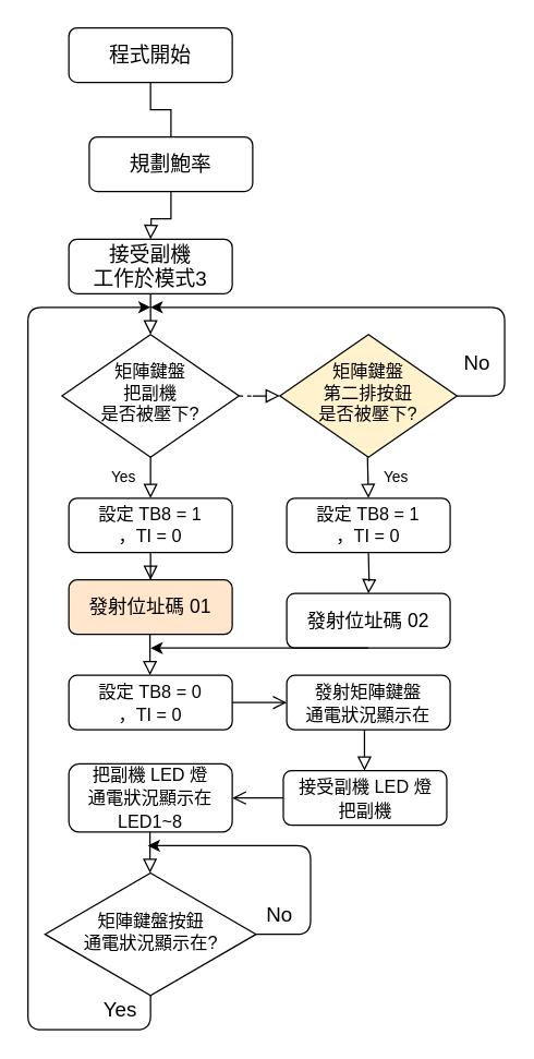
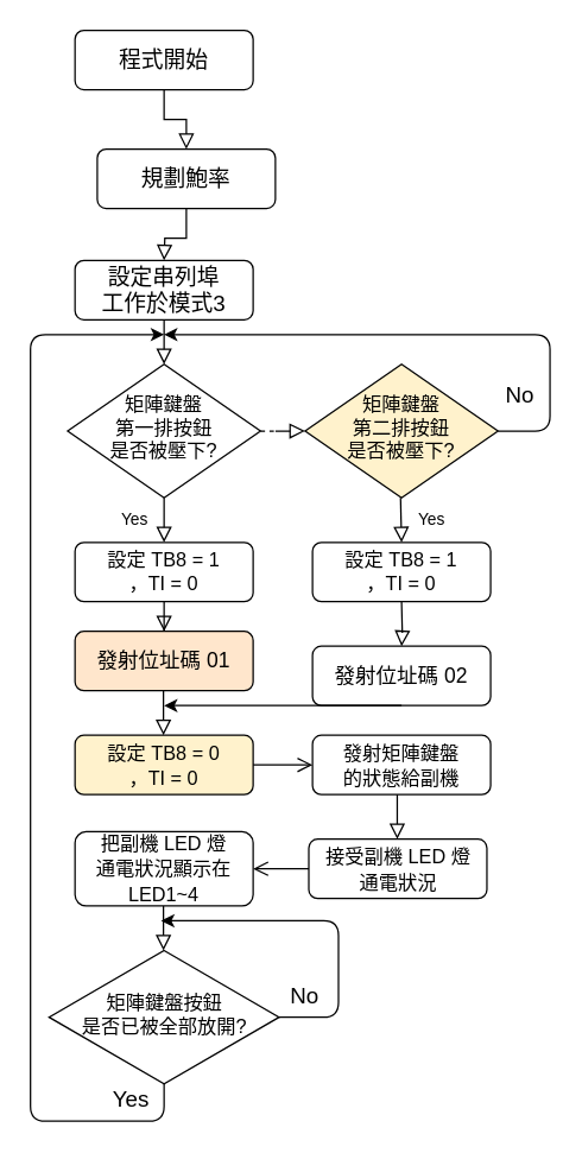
  <mxCell id="0" />
  <mxCell id="1" parent="0" />
- <mxCell id="2" value="" style="rounded=0;html=1;jettySize=auto;orthogonalLoop=1;fontSize=11;endArrow=none;endFill=0;endSize=8;strokeWidth=1;shadow=0;labelBackgroundColor=none;edgeStyle=orthogonalEdgeStyle;entryX=0.5;entryY=0;entryDx=0;entryDy=0;" parent="1" source="3" target="12" edge="1"><mxGeometry relative="1" as="geometry"><mxPoint x="110" y="105" as="targetPoint" /></mxGeometry></mxCell>
+ <mxCell id="2" value="" style="rounded=0;html=1;jettySize=auto;orthogonalLoop=1;fontSize=11;endArrow=block;endFill=0;endSize=8;strokeWidth=1;shadow=0;labelBackgroundColor=none;edgeStyle=orthogonalEdgeStyle;entryX=0.5;entryY=0;entryDx=0;entryDy=0;" parent="1" source="3" target="12" edge="1"><mxGeometry relative="1" as="geometry"><mxPoint x="110" y="105" as="targetPoint" /></mxGeometry></mxCell>
  <mxCell id="3" value="程式開始" style="rounded=1;whiteSpace=wrap;html=1;fontSize=15;glass=0;strokeWidth=1;shadow=0;" parent="1" vertex="1"><mxGeometry x="50" y="20" width="120" height="40" as="geometry" /></mxCell>
  <mxCell id="4" value="Yes" style="rounded=0;html=1;jettySize=auto;orthogonalLoop=1;fontSize=11;endArrow=block;endFill=0;endSize=8;strokeWidth=1;shadow=0;labelBackgroundColor=none;edgeStyle=orthogonalEdgeStyle;entryX=0.5;entryY=0;entryDx=0;entryDy=0;" parent="1" source="5" target="18" edge="1"><mxGeometry y="20" relative="1" as="geometry"><mxPoint as="offset" /><mxPoint x="111.25" y="365" as="targetPoint" /></mxGeometry></mxCell>
- <mxCell id="5" value="矩陣鍵盤&lt;br style=&quot;font-size: 13px;&quot;&gt;把副機&lt;br style=&quot;font-size: 13px;&quot;&gt;是否被壓下?" style="rhombus;whiteSpace=wrap;html=1;shadow=0;fontFamily=Helvetica;fontSize=13;align=center;strokeWidth=1;spacing=6;spacingTop=-4;" parent="1" vertex="1"><mxGeometry x="45" y="245" width="130" height="90" as="geometry" /></mxCell>
+ <mxCell id="5" value="矩陣鍵盤&lt;br style=&quot;font-size: 13px;&quot;&gt;第一排按鈕&lt;br style=&quot;font-size: 13px;&quot;&gt;是否被壓下?" style="rhombus;whiteSpace=wrap;html=1;shadow=0;fontFamily=Helvetica;fontSize=13;align=center;strokeWidth=1;spacing=6;spacingTop=-4;" parent="1" vertex="1"><mxGeometry x="45" y="245" width="130" height="90" as="geometry" /></mxCell>
  <mxCell id="6" value="" style="rounded=0;html=1;jettySize=auto;orthogonalLoop=1;fontSize=11;endArrow=block;endFill=0;endSize=8;strokeWidth=1;shadow=0;labelBackgroundColor=none;edgeStyle=orthogonalEdgeStyle;exitX=0.5;exitY=1;exitDx=0;exitDy=0;" parent="1" source="18" target="7" edge="1"><mxGeometry x="0.333" y="20" relative="1" as="geometry"><mxPoint as="offset" /><mxPoint x="111.25" y="445" as="sourcePoint" /></mxGeometry></mxCell>
  <mxCell id="7" value="發射位址碼 01" style="rounded=1;whiteSpace=wrap;html=1;fontSize=14;glass=0;strokeWidth=1;shadow=0;fillColor=#ffe6cc;" parent="1" vertex="1"><mxGeometry x="50" y="425" width="120" height="40" as="geometry" /></mxCell>
  <mxCell id="8" value="&lt;span style=&quot;font-size: 13px&quot;&gt;設定 TB8 = 1&lt;/span&gt;&lt;br style=&quot;font-size: 13px&quot;&gt;&lt;span style=&quot;font-size: 13px&quot;&gt;，TI = 0&lt;/span&gt;" style="rounded=1;whiteSpace=wrap;html=1;fontSize=12;glass=0;strokeWidth=1;shadow=0;" parent="1" vertex="1"><mxGeometry x="210" y="365" width="120" height="40" as="geometry" /></mxCell>
  <mxCell id="9" value="" style="rounded=0;html=1;jettySize=auto;orthogonalLoop=1;fontSize=11;endArrow=block;endFill=0;endSize=8;strokeWidth=1;shadow=0;labelBackgroundColor=none;edgeStyle=orthogonalEdgeStyle;" edge="1" parent="1" source="10"><mxGeometry relative="1" as="geometry"><mxPoint x="110" y="245" as="targetPoint" /></mxGeometry></mxCell>
- <mxCell id="10" value="接受副機&lt;br&gt;工作於模式3" style="rounded=1;whiteSpace=wrap;html=1;fontSize=15;glass=0;strokeWidth=1;shadow=0;" vertex="1" parent="1"><mxGeometry x="50" y="175" width="120" height="40" as="geometry" /></mxCell>
+ <mxCell id="10" value="設定串列埠&lt;br&gt;工作於模式3" style="rounded=1;whiteSpace=wrap;html=1;fontSize=15;glass=0;strokeWidth=1;shadow=0;" vertex="1" parent="1"><mxGeometry x="50" y="175" width="120" height="40" as="geometry" /></mxCell>
  <mxCell id="11" value="" style="rounded=0;html=1;jettySize=auto;orthogonalLoop=1;fontSize=11;endArrow=block;endFill=0;endSize=8;strokeWidth=1;shadow=0;labelBackgroundColor=none;edgeStyle=orthogonalEdgeStyle;" edge="1" parent="1" source="12"><mxGeometry relative="1" as="geometry"><mxPoint x="110" y="175" as="targetPoint" /></mxGeometry></mxCell>
  <mxCell id="12" value="規劃鮑率" style="rounded=1;whiteSpace=wrap;html=1;fontSize=15;glass=0;strokeWidth=1;shadow=0;" vertex="1" parent="1"><mxGeometry x="65" y="100" width="120" height="40" as="geometry" /></mxCell>
  <mxCell id="13" value="矩陣鍵盤&lt;br style=&quot;font-size: 13px;&quot;&gt;第二排按鈕&lt;br style=&quot;font-size: 13px;&quot;&gt;是否被壓下?" style="rhombus;whiteSpace=wrap;html=1;shadow=0;fontFamily=Helvetica;fontSize=13;align=center;strokeWidth=1;spacing=6;spacingTop=-4;fillColor=#fff2cc;" vertex="1" parent="1"><mxGeometry x="205" y="245" width="130" height="90" as="geometry" /></mxCell>
  <mxCell id="14" value="" style="endArrow=classic;html=1;fontSize=15;exitX=1;exitY=0.5;exitDx=0;exitDy=0;" edge="1" parent="1" source="13"><mxGeometry width="50" height="50" relative="1" as="geometry"><mxPoint x="210" y="175" as="sourcePoint" /><mxPoint x="110" y="225" as="targetPoint" /><Array as="points"><mxPoint x="370" y="290" /><mxPoint x="370" y="225" /><mxPoint x="340" y="225" /></Array></mxGeometry></mxCell>
  <mxCell id="15" value="No" style="text;html=1;strokeColor=none;fillColor=none;align=center;verticalAlign=middle;whiteSpace=wrap;rounded=0;fontSize=15;" vertex="1" parent="1"><mxGeometry x="330" y="255" width="40" height="20" as="geometry" /></mxCell>
  <mxCell id="16" value="" style="rounded=0;html=1;jettySize=auto;orthogonalLoop=1;fontSize=11;endArrow=block;endFill=0;endSize=8;strokeWidth=1;shadow=0;labelBackgroundColor=none;edgeStyle=orthogonalEdgeStyle;exitX=1;exitY=0.5;exitDx=0;exitDy=0;dashed=1;" edge="1" parent="1" source="5" target="13"><mxGeometry relative="1" as="geometry"><mxPoint x="190" y="315" as="targetPoint" /><mxPoint x="180" y="285" as="sourcePoint" /></mxGeometry></mxCell>
  <mxCell id="17" value="Yes" style="rounded=0;html=1;jettySize=auto;orthogonalLoop=1;fontSize=11;endArrow=block;endFill=0;endSize=8;strokeWidth=1;shadow=0;labelBackgroundColor=none;edgeStyle=orthogonalEdgeStyle;entryX=0.5;entryY=0;entryDx=0;entryDy=0;" edge="1" parent="1" target="8"><mxGeometry y="20" relative="1" as="geometry"><mxPoint as="offset" /><mxPoint x="269.33" y="335" as="sourcePoint" /><mxPoint x="270.58" y="365" as="targetPoint" /></mxGeometry></mxCell>
  <mxCell id="18" value="&lt;span style=&quot;font-size: 13px&quot;&gt;設定 TB8 = 1&lt;/span&gt;&lt;br style=&quot;font-size: 13px&quot;&gt;&lt;span style=&quot;font-size: 13px&quot;&gt;，TI = 0&lt;/span&gt;" style="rounded=1;whiteSpace=wrap;html=1;fontSize=12;glass=0;strokeWidth=1;shadow=0;" vertex="1" parent="1"><mxGeometry x="50" y="365" width="120" height="40" as="geometry" /></mxCell>
  <mxCell id="19" value="" style="rounded=0;html=1;jettySize=auto;orthogonalLoop=1;fontSize=11;endArrow=block;endFill=0;endSize=8;strokeWidth=1;shadow=0;labelBackgroundColor=none;edgeStyle=orthogonalEdgeStyle;exitX=0.5;exitY=1;exitDx=0;exitDy=0;" edge="1" parent="1" target="20"><mxGeometry x="0.333" y="20" relative="1" as="geometry"><mxPoint as="offset" /><mxPoint x="270" y="405" as="sourcePoint" /></mxGeometry></mxCell>
  <mxCell id="20" value="&lt;span style=&quot;font-size: 14px&quot;&gt;發射位址碼 02&lt;/span&gt;" style="rounded=1;whiteSpace=wrap;html=1;fontSize=12;glass=0;strokeWidth=1;shadow=0;" vertex="1" parent="1"><mxGeometry x="210" y="435" width="120" height="40" as="geometry" /></mxCell>
  <mxCell id="21" value="" style="rounded=0;html=1;jettySize=auto;orthogonalLoop=1;fontSize=11;endArrow=block;endFill=0;endSize=8;strokeWidth=1;shadow=0;labelBackgroundColor=none;edgeStyle=orthogonalEdgeStyle;" edge="1" parent="1"><mxGeometry relative="1" as="geometry"><mxPoint x="109.58" y="495" as="targetPoint" /><mxPoint x="109.58" y="465" as="sourcePoint" /></mxGeometry></mxCell>
- <mxCell id="22" value="&lt;span style=&quot;font-size: 13px&quot;&gt;設定 TB8 = 0&lt;/span&gt;&lt;br style=&quot;font-size: 13px&quot;&gt;&lt;span style=&quot;font-size: 13px&quot;&gt;，TI = 0&lt;/span&gt;" style="rounded=1;whiteSpace=wrap;html=1;fontSize=14;glass=0;strokeWidth=1;shadow=0;" vertex="1" parent="1"><mxGeometry x="50" y="495" width="120" height="40" as="geometry" /></mxCell>
+ <mxCell id="22" value="&lt;span style=&quot;font-size: 13px&quot;&gt;設定 TB8 = 0&lt;/span&gt;&lt;br style=&quot;font-size: 13px&quot;&gt;&lt;span style=&quot;font-size: 13px&quot;&gt;，TI = 0&lt;/span&gt;" style="rounded=1;whiteSpace=wrap;html=1;fontSize=14;glass=0;strokeWidth=1;shadow=0;fillColor=#fff2cc;" vertex="1" parent="1"><mxGeometry x="50" y="495" width="120" height="40" as="geometry" /></mxCell>
  <mxCell id="23" value="" style="endArrow=classic;html=1;fontSize=14;exitX=0.5;exitY=1;exitDx=0;exitDy=0;" edge="1" parent="1" source="20"><mxGeometry width="50" height="50" relative="1" as="geometry"><mxPoint x="239" y="555" as="sourcePoint" /><mxPoint x="110" y="475" as="targetPoint" /><Array as="points"><mxPoint x="270" y="475" /></Array></mxGeometry></mxCell>
- <mxCell id="24" value="&lt;span style=&quot;font-size: 13px&quot;&gt;發射矩陣鍵盤&lt;br&gt;&lt;/span&gt;&lt;span style=&quot;font-size: 13px&quot;&gt;通電狀況顯示在&lt;br&gt;&lt;/span&gt;" style="rounded=1;whiteSpace=wrap;html=1;fontSize=14;glass=0;strokeWidth=1;shadow=0;" vertex="1" parent="1"><mxGeometry x="210" y="495" width="120" height="40" as="geometry" /></mxCell>
+ <mxCell id="24" value="&lt;span style=&quot;font-size: 13px&quot;&gt;發射矩陣鍵盤&lt;br&gt;&lt;/span&gt;&lt;span style=&quot;font-size: 13px&quot;&gt;的狀態給副機&lt;br&gt;&lt;/span&gt;" style="rounded=1;whiteSpace=wrap;html=1;fontSize=14;glass=0;strokeWidth=1;shadow=0;" vertex="1" parent="1"><mxGeometry x="210" y="495" width="120" height="40" as="geometry" /></mxCell>
  <mxCell id="25" value="" style="rounded=0;html=1;jettySize=auto;orthogonalLoop=1;fontSize=11;endArrow=block;endFill=0;endSize=8;strokeWidth=1;shadow=0;labelBackgroundColor=none;edgeStyle=orthogonalEdgeStyle;" edge="1" parent="1"><mxGeometry relative="1" as="geometry"><mxPoint x="267.08" y="565" as="targetPoint" /><mxPoint x="267.08" y="535" as="sourcePoint" /></mxGeometry></mxCell>
- <mxCell id="26" value="&lt;span style=&quot;font-size: 13px&quot;&gt;接受副機 LED 燈&lt;br&gt;把副機&lt;/span&gt;" style="rounded=1;whiteSpace=wrap;html=1;fontSize=14;glass=0;strokeWidth=1;shadow=0;" vertex="1" parent="1"><mxGeometry x="207.5" y="565" width="120" height="40" as="geometry" /></mxCell>
- <mxCell id="27" value="&lt;span style=&quot;font-size: 13px&quot;&gt;把副機 LED 燈&lt;br&gt;通電狀況顯示在&lt;br&gt;LED1~8&lt;br&gt;&lt;/span&gt;" style="rounded=1;whiteSpace=wrap;html=1;fontSize=14;glass=0;strokeWidth=1;shadow=0;" vertex="1" parent="1"><mxGeometry x="50" y="560" width="120" height="50" as="geometry" /></mxCell>
- <mxCell id="28" value="矩陣鍵盤按鈕&lt;br style=&quot;font-size: 13px&quot;&gt;通電狀況顯示在?" style="rhombus;whiteSpace=wrap;html=1;shadow=0;fontFamily=Helvetica;fontSize=13;align=center;strokeWidth=1;spacing=6;spacingTop=-4;" vertex="1" parent="1"><mxGeometry x="32.5" y="640" width="155" height="90" as="geometry" /></mxCell>
+ <mxCell id="26" value="&lt;span style=&quot;font-size: 13px&quot;&gt;接受副機 LED 燈&lt;br&gt;通電狀況&lt;/span&gt;" style="rounded=1;whiteSpace=wrap;html=1;fontSize=14;glass=0;strokeWidth=1;shadow=0;" vertex="1" parent="1"><mxGeometry x="207.5" y="565" width="120" height="40" as="geometry" /></mxCell>
+ <mxCell id="27" value="&lt;span style=&quot;font-size: 13px&quot;&gt;把副機 LED 燈&lt;br&gt;通電狀況顯示在&lt;br&gt;LED1~4&lt;br&gt;&lt;/span&gt;" style="rounded=1;whiteSpace=wrap;html=1;fontSize=14;glass=0;strokeWidth=1;shadow=0;" vertex="1" parent="1"><mxGeometry x="50" y="560" width="120" height="50" as="geometry" /></mxCell>
+ <mxCell id="28" value="矩陣鍵盤按鈕&lt;br style=&quot;font-size: 13px&quot;&gt;是否已被全部放開?" style="rhombus;whiteSpace=wrap;html=1;shadow=0;fontFamily=Helvetica;fontSize=13;align=center;strokeWidth=1;spacing=6;spacingTop=-4;" vertex="1" parent="1"><mxGeometry x="32.5" y="640" width="155" height="90" as="geometry" /></mxCell>
  <mxCell id="29" value="" style="rounded=0;html=1;jettySize=auto;orthogonalLoop=1;fontSize=11;endArrow=block;endFill=0;endSize=8;strokeWidth=1;shadow=0;labelBackgroundColor=none;edgeStyle=orthogonalEdgeStyle;" edge="1" parent="1"><mxGeometry relative="1" as="geometry"><mxPoint x="109.58" y="640" as="targetPoint" /><mxPoint x="109.58" y="610" as="sourcePoint" /></mxGeometry></mxCell>
  <mxCell id="30" value="" style="endArrow=classic;html=1;fontSize=14;exitX=1;exitY=0.5;exitDx=0;exitDy=0;" edge="1" parent="1" source="28"><mxGeometry width="50" height="50" relative="1" as="geometry"><mxPoint x="207.5" y="530" as="sourcePoint" /><mxPoint x="108" y="620" as="targetPoint" /><Array as="points"><mxPoint x="227.5" y="685" /><mxPoint x="227.5" y="620" /></Array></mxGeometry></mxCell>
  <mxCell id="31" value="No" style="text;html=1;strokeColor=none;fillColor=none;align=center;verticalAlign=middle;whiteSpace=wrap;rounded=0;fontSize=15;" vertex="1" parent="1"><mxGeometry x="185" y="660" width="40" height="20" as="geometry" /></mxCell>
  <mxCell id="32" value="" style="endArrow=classic;html=1;fontSize=14;exitX=0.5;exitY=1;exitDx=0;exitDy=0;" edge="1" parent="1" source="28"><mxGeometry width="50" height="50" relative="1" as="geometry"><mxPoint x="100" y="945" as="sourcePoint" /><mxPoint x="110" y="225" as="targetPoint" /><Array as="points"><mxPoint x="110" y="755" /><mxPoint x="20" y="755" /><mxPoint x="20" y="225" /></Array></mxGeometry></mxCell>
  <mxCell id="33" value="Yes" style="text;html=1;strokeColor=none;fillColor=none;align=center;verticalAlign=middle;whiteSpace=wrap;rounded=0;fontSize=15;" vertex="1" parent="1"><mxGeometry x="67.5" y="730" width="40" height="20" as="geometry" /></mxCell>
  <mxCell id="34" value="" style="rounded=0;html=1;jettySize=auto;orthogonalLoop=1;fontSize=11;endArrow=open;endFill=0;endSize=8;strokeWidth=1;shadow=0;labelBackgroundColor=none;edgeStyle=orthogonalEdgeStyle;entryX=0;entryY=0.5;entryDx=0;entryDy=0;exitX=1;exitY=0.5;exitDx=0;exitDy=0;" edge="1" parent="1" source="22" target="24"><mxGeometry relative="1" as="geometry"><mxPoint x="119.58" y="575" as="targetPoint" /><mxPoint x="119.58" y="545" as="sourcePoint" /><Array as="points" /></mxGeometry></mxCell>
  <mxCell id="35" value="" style="rounded=0;html=1;jettySize=auto;orthogonalLoop=1;fontSize=11;endArrow=open;endFill=0;endSize=8;strokeWidth=1;shadow=0;labelBackgroundColor=none;edgeStyle=orthogonalEdgeStyle;entryX=1;entryY=0.5;entryDx=0;entryDy=0;exitX=0;exitY=0.5;exitDx=0;exitDy=0;" edge="1" parent="1" source="26" target="27"><mxGeometry relative="1" as="geometry"><mxPoint x="227.5" y="635" as="targetPoint" /><mxPoint x="228" y="635" as="sourcePoint" /><Array as="points"><mxPoint x="190" y="585" /><mxPoint x="190" y="585" /></Array></mxGeometry></mxCell>
